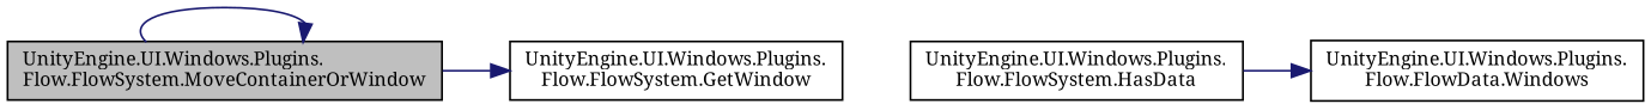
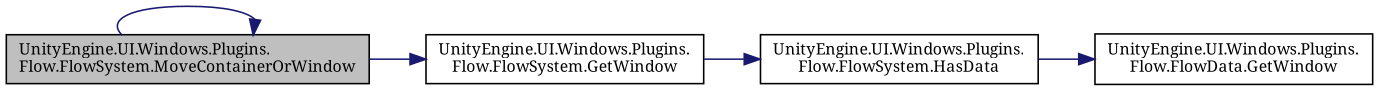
  digraph {
    fontname="Noto Serif"
    rankdir=LR
    node [color=black fillcolor=white fontname="Noto Serif" fontsize=10 shape=record style=filled]
    edge [color=midnightblue fontname="Noto Serif" fontsize=10 labelfontname=FreeSans labelfontsize=10 style=solid]
    n1 [fillcolor=grey75 fontcolor=black height=0.2 label="UnityEngine.UI.Windows.Plugins.\lFlow.FlowSystem.MoveContainerOrWindow" width=0.4]
    n2 [height=0.2 label="UnityEngine.UI.Windows.Plugins.\lFlow.FlowSystem.GetWindow" width=0.4]
    n3 [height=0.2 label="UnityEngine.UI.Windows.Plugins.\lFlow.FlowSystem.HasData" width=0.4]
-   n4 [height=0.2 label="UnityEngine.UI.Windows.Plugins.\lFlow.FlowData.Windows" width=0.4]
+   n4 [height=0.2 label="UnityEngine.UI.Windows.Plugins.\lFlow.FlowData.GetWindow" width=0.4]
    n1 -> n1
    n1 -> n2
+   n2 -> n3
    n3 -> n4
  }
